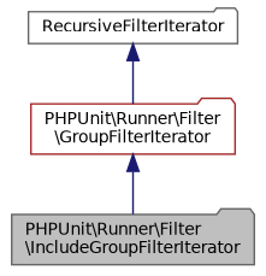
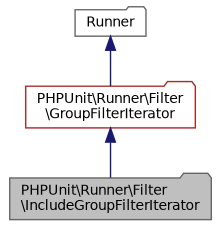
  digraph {
    node [color=gray40 fillcolor=white fontname=Helvetica fontsize=10 shape=folder style=filled]
    edge [color=midnightblue dir=back fontname=Helvetica fontsize=10 labelfontname=Helvetica labelfontsize=10 style=solid]
    n1 [fillcolor=grey75 fontcolor=black height=0.2 label="PHPUnit\\Runner\\Filter\l\\IncludeGroupFilterIterator" width=0.4]
    n2 [color=brown height=0.2 label="PHPUnit\\Runner\\Filter\l\\GroupFilterIterator" width=0.4]
-   n3 [height=0.2 label=RecursiveFilterIterator width=0.4]
+   n3 [height=0.2 label=Runner width=0.4]
    n2 -> n1
    n3 -> n2
  }
